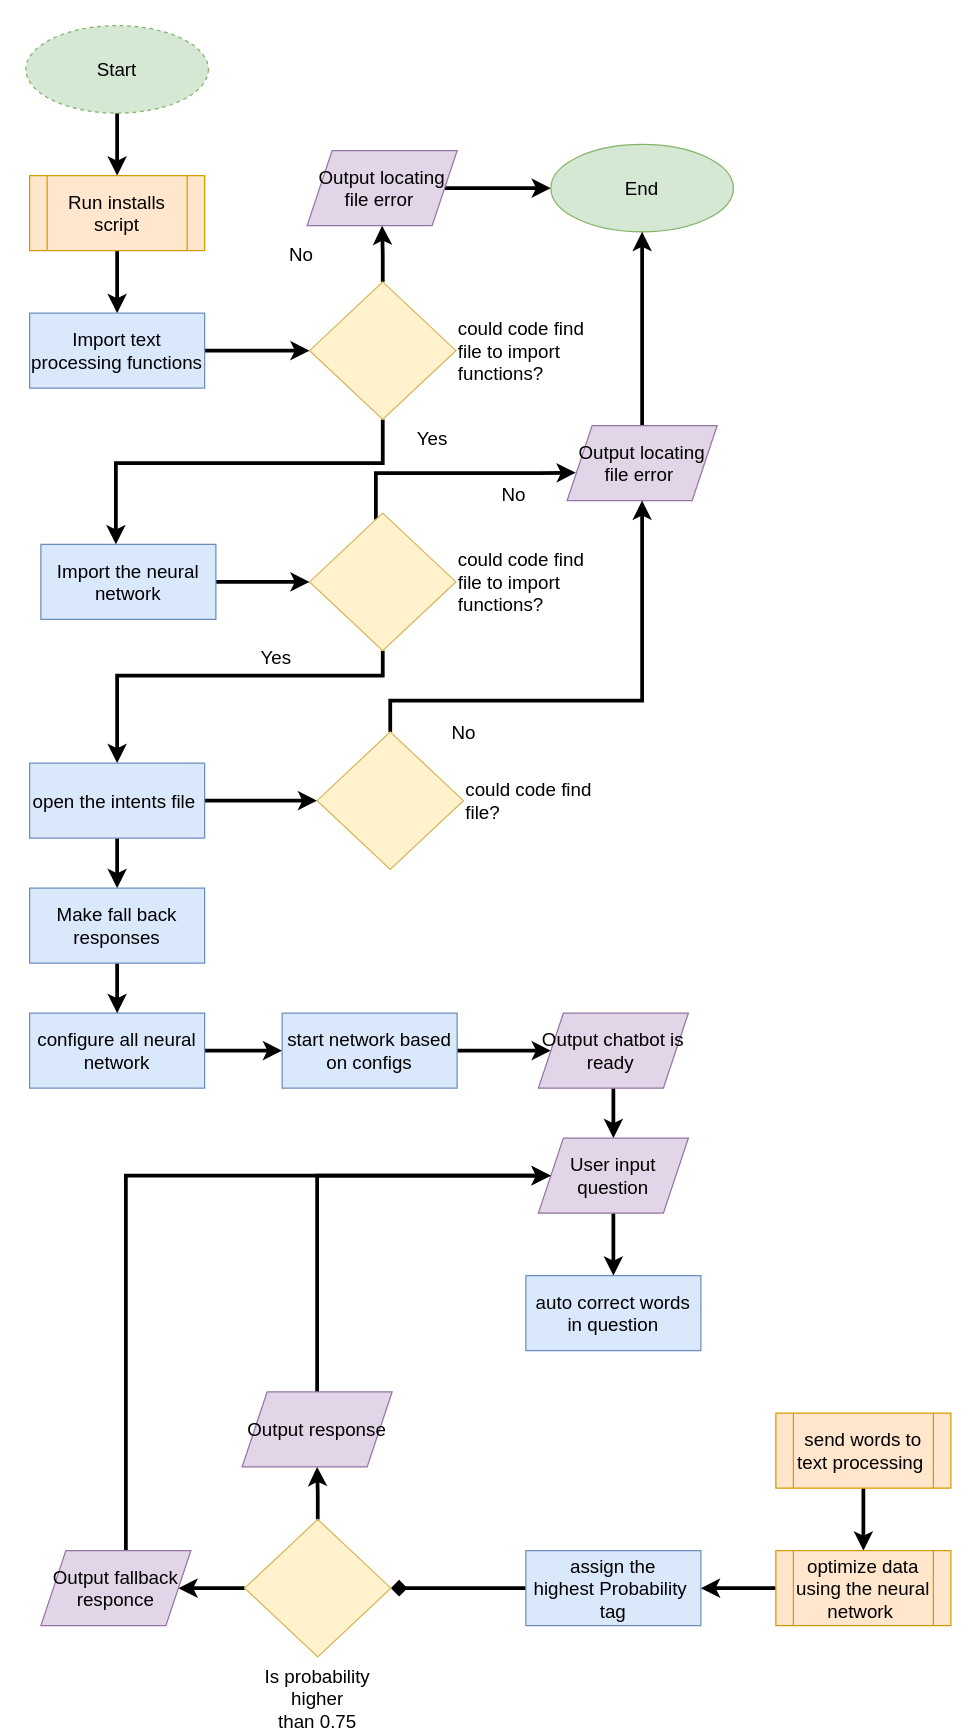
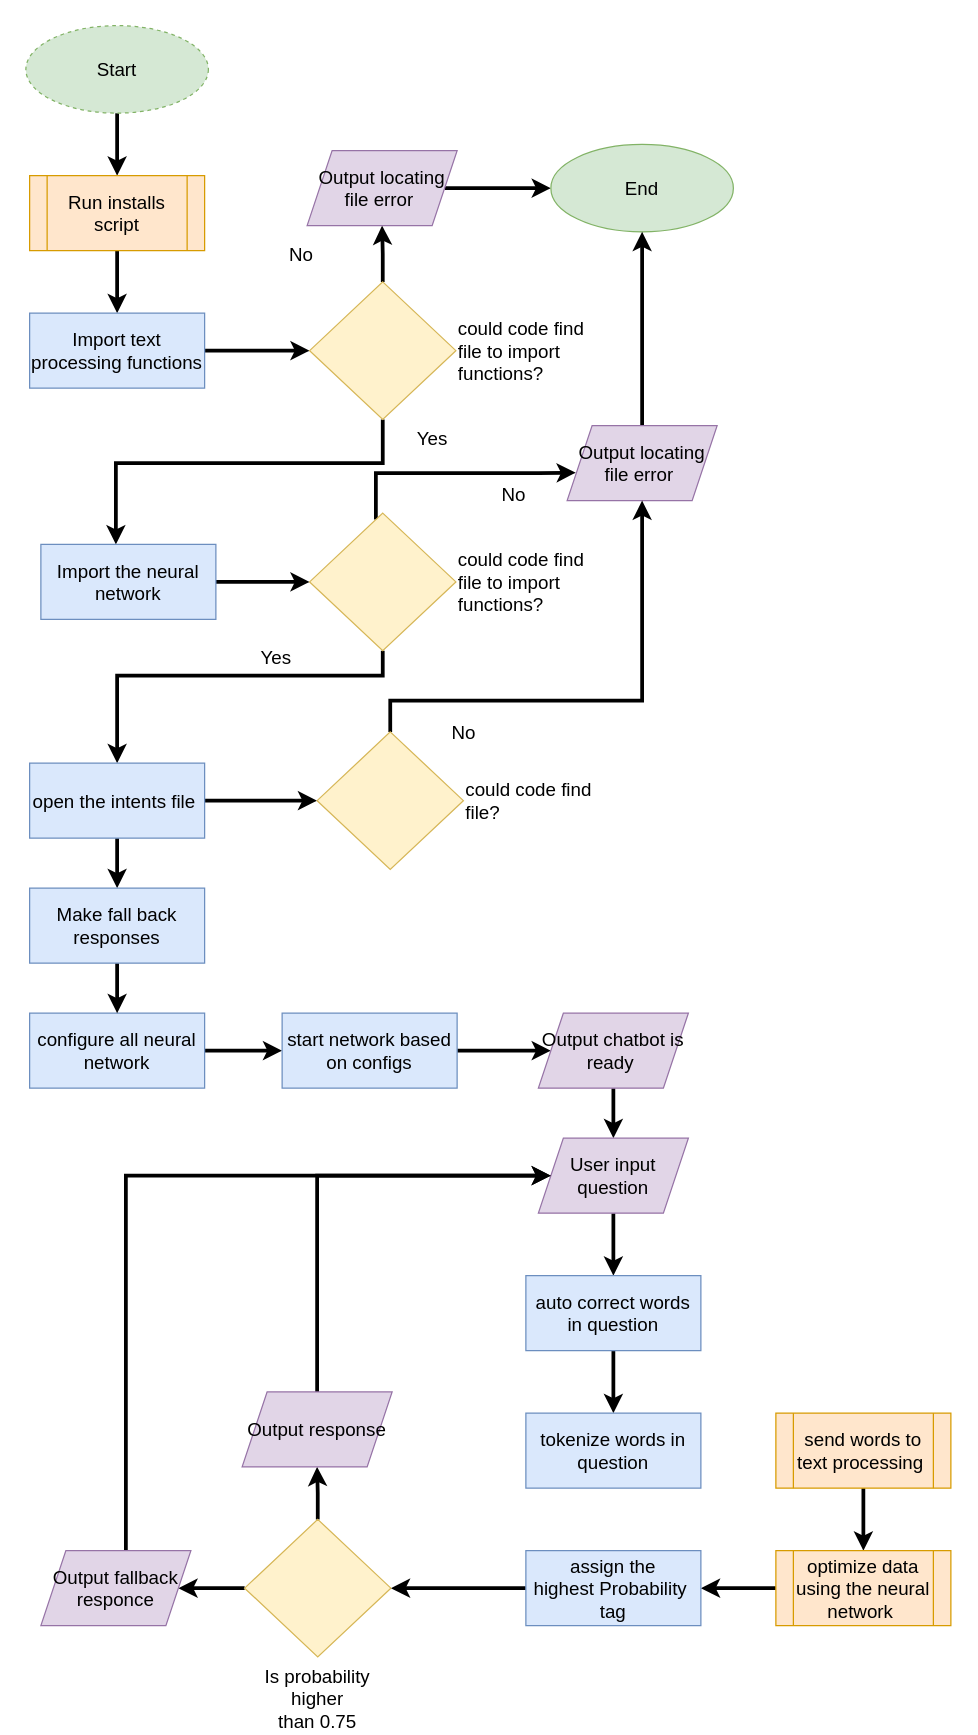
  <mxCell id="0" />
  <mxCell id="1" parent="0" />
  <mxCell id="2" value="" style="edgeStyle=orthogonalEdgeStyle;rounded=0;orthogonalLoop=1;jettySize=auto;html=1;strokeWidth=3;" edge="1" parent="1" source="3" target="5"><mxGeometry relative="1" as="geometry" /></mxCell>
  <mxCell id="3" value="&lt;font style=&quot;font-size: 15px;&quot;&gt;Start&lt;/font&gt;" style="ellipse;whiteSpace=wrap;html=1;fillColor=#d5e8d4;strokeColor=#82b366;dashed=1;" vertex="1" parent="1"><mxGeometry x="20" y="20" width="146" height="70" as="geometry" /></mxCell>
  <mxCell id="4" value="" style="edgeStyle=orthogonalEdgeStyle;rounded=0;orthogonalLoop=1;jettySize=auto;html=1;strokeWidth=3;" edge="1" parent="1" source="5" target="7"><mxGeometry relative="1" as="geometry" /></mxCell>
  <mxCell id="5" value="&lt;font style=&quot;font-size: 15px;&quot;&gt;Run installs script&lt;/font&gt;" style="shape=process;whiteSpace=wrap;html=1;backgroundOutline=1;fillColor=#ffe6cc;strokeColor=#d79b00;" vertex="1" parent="1"><mxGeometry x="23" y="140" width="140" height="60" as="geometry" /></mxCell>
  <mxCell id="6" value="" style="edgeStyle=orthogonalEdgeStyle;rounded=0;orthogonalLoop=1;jettySize=auto;html=1;strokeWidth=3;" edge="1" parent="1" source="7" target="10"><mxGeometry relative="1" as="geometry" /></mxCell>
  <mxCell id="7" value="&lt;span style=&quot;font-size: 15px;&quot;&gt;Import text processing functions&lt;/span&gt;" style="rounded=0;whiteSpace=wrap;html=1;fillColor=#dae8fc;strokeColor=#6c8ebf;" vertex="1" parent="1"><mxGeometry x="23" y="250" width="140" height="60" as="geometry" /></mxCell>
  <mxCell id="8" value="" style="edgeStyle=orthogonalEdgeStyle;rounded=0;orthogonalLoop=1;jettySize=auto;html=1;strokeColor=default;strokeWidth=3;align=center;verticalAlign=middle;fontFamily=Helvetica;fontSize=12;fontColor=default;labelBackgroundColor=default;endArrow=classic;" edge="1" parent="1" source="10" target="12"><mxGeometry relative="1" as="geometry" /></mxCell>
  <mxCell id="9" style="edgeStyle=orthogonalEdgeStyle;rounded=0;orthogonalLoop=1;jettySize=auto;html=1;strokeColor=default;strokeWidth=3;align=center;verticalAlign=middle;fontFamily=Helvetica;fontSize=12;fontColor=default;labelBackgroundColor=default;endArrow=classic;" edge="1" parent="1" source="10" target="15"><mxGeometry relative="1" as="geometry"><Array as="points"><mxPoint x="306" y="370" /><mxPoint x="92" y="370" /></Array></mxGeometry></mxCell>
  <mxCell id="10" value="&lt;span style=&quot;font-size: 15px;&quot;&gt;could code find file to import functions?&lt;/span&gt;" style="rhombus;whiteSpace=wrap;html=1;fontFamily=Helvetica;fontSize=11;labelBackgroundColor=default;fillColor=#fff2cc;strokeColor=#d6b656;labelPosition=right;verticalLabelPosition=middle;align=left;verticalAlign=middle;textDirection=ltr;" vertex="1" parent="1"><mxGeometry x="247" y="225" width="117" height="110" as="geometry" /></mxCell>
  <mxCell id="11" value="" style="edgeStyle=orthogonalEdgeStyle;rounded=0;orthogonalLoop=1;jettySize=auto;html=1;strokeColor=default;strokeWidth=3;align=center;verticalAlign=middle;fontFamily=Helvetica;fontSize=12;fontColor=default;labelBackgroundColor=default;endArrow=classic;" edge="1" parent="1" source="12" target="13"><mxGeometry relative="1" as="geometry" /></mxCell>
  <mxCell id="12" value="&lt;font style=&quot;font-size: 15px;&quot;&gt;Output locating file error&amp;nbsp;&lt;/font&gt;" style="shape=parallelogram;perimeter=parallelogramPerimeter;whiteSpace=wrap;html=1;fixedSize=1;rounded=0;strokeColor=#9673a6;align=center;verticalAlign=middle;fontFamily=Helvetica;fontSize=12;fillColor=#e1d5e7;" vertex="1" parent="1"><mxGeometry x="245" y="120" width="120" height="60" as="geometry" /></mxCell>
  <mxCell id="13" value="&lt;span style=&quot;font-size: 15px;&quot;&gt;End&lt;/span&gt;" style="ellipse;whiteSpace=wrap;html=1;fillColor=#d5e8d4;strokeColor=#82b366;" vertex="1" parent="1"><mxGeometry x="440" y="115" width="146" height="70" as="geometry" /></mxCell>
  <mxCell id="14" value="" style="edgeStyle=orthogonalEdgeStyle;rounded=0;orthogonalLoop=1;jettySize=auto;html=1;strokeColor=default;strokeWidth=3;align=center;verticalAlign=middle;fontFamily=Helvetica;fontSize=12;fontColor=default;labelBackgroundColor=default;endArrow=classic;" edge="1" parent="1" source="15" target="18"><mxGeometry relative="1" as="geometry" /></mxCell>
  <mxCell id="15" value="&lt;span style=&quot;font-size: 15px;&quot;&gt;Import the neural network&lt;/span&gt;" style="rounded=0;whiteSpace=wrap;html=1;fillColor=#dae8fc;strokeColor=#6c8ebf;" vertex="1" parent="1"><mxGeometry x="32" y="435" width="140" height="60" as="geometry" /></mxCell>
  <mxCell id="16" style="edgeStyle=orthogonalEdgeStyle;rounded=0;orthogonalLoop=1;jettySize=auto;html=1;strokeColor=default;strokeWidth=3;align=center;verticalAlign=middle;fontFamily=Helvetica;fontSize=12;fontColor=default;labelBackgroundColor=default;endArrow=classic;entryX=0.058;entryY=0.627;entryDx=0;entryDy=0;entryPerimeter=0;" edge="1" parent="1" source="18" target="22"><mxGeometry relative="1" as="geometry"><mxPoint x="440" y="380" as="targetPoint" /><Array as="points"><mxPoint x="300" y="378" /><mxPoint x="430" y="378" /></Array></mxGeometry></mxCell>
  <mxCell id="17" style="edgeStyle=orthogonalEdgeStyle;rounded=0;orthogonalLoop=1;jettySize=auto;html=1;strokeColor=default;strokeWidth=3;align=center;verticalAlign=middle;fontFamily=Helvetica;fontSize=12;fontColor=default;labelBackgroundColor=default;endArrow=classic;" edge="1" parent="1" source="18" target="26"><mxGeometry relative="1" as="geometry"><Array as="points"><mxPoint x="306" y="540" /><mxPoint x="93" y="540" /></Array></mxGeometry></mxCell>
  <mxCell id="18" value="&lt;span style=&quot;font-size: 15px;&quot;&gt;could code find file to import functions?&lt;/span&gt;" style="rhombus;whiteSpace=wrap;html=1;fontFamily=Helvetica;fontSize=11;labelBackgroundColor=default;fillColor=#fff2cc;strokeColor=#d6b656;labelPosition=right;verticalLabelPosition=middle;align=left;verticalAlign=middle;textDirection=ltr;" vertex="1" parent="1"><mxGeometry x="247" y="410" width="117" height="110" as="geometry" /></mxCell>
  <mxCell id="19" value="&lt;font style=&quot;font-size: 15px;&quot;&gt;No&lt;/font&gt;" style="text;html=1;align=center;verticalAlign=middle;resizable=0;points=[];autosize=1;strokeColor=none;fillColor=none;fontFamily=Helvetica;fontSize=12;fontColor=default;" vertex="1" parent="1"><mxGeometry x="220" y="188" width="40" height="30" as="geometry" /></mxCell>
  <mxCell id="20" value="&lt;span style=&quot;font-size: 15px;&quot;&gt;Yes&lt;/span&gt;" style="text;html=1;align=center;verticalAlign=middle;resizable=0;points=[];autosize=1;strokeColor=none;fillColor=none;fontFamily=Helvetica;fontSize=12;fontColor=default;" vertex="1" parent="1"><mxGeometry x="320" y="335" width="50" height="30" as="geometry" /></mxCell>
  <mxCell id="21" style="edgeStyle=orthogonalEdgeStyle;rounded=0;orthogonalLoop=1;jettySize=auto;html=1;entryX=0.5;entryY=1;entryDx=0;entryDy=0;strokeColor=default;strokeWidth=3;align=center;verticalAlign=middle;fontFamily=Helvetica;fontSize=12;fontColor=default;labelBackgroundColor=default;endArrow=classic;" edge="1" parent="1" source="22" target="13"><mxGeometry relative="1" as="geometry" /></mxCell>
  <mxCell id="22" value="&lt;font style=&quot;font-size: 15px;&quot;&gt;Output locating file error&amp;nbsp;&lt;/font&gt;" style="shape=parallelogram;perimeter=parallelogramPerimeter;whiteSpace=wrap;html=1;fixedSize=1;rounded=0;strokeColor=#9673a6;align=center;verticalAlign=middle;fontFamily=Helvetica;fontSize=12;fillColor=#e1d5e7;" vertex="1" parent="1"><mxGeometry x="453" y="340" width="120" height="60" as="geometry" /></mxCell>
  <mxCell id="23" value="&lt;font style=&quot;font-size: 15px;&quot;&gt;No&lt;/font&gt;" style="text;html=1;align=center;verticalAlign=middle;resizable=0;points=[];autosize=1;strokeColor=none;fillColor=none;fontFamily=Helvetica;fontSize=12;fontColor=default;" vertex="1" parent="1"><mxGeometry x="390" y="380" width="40" height="30" as="geometry" /></mxCell>
  <mxCell id="24" value="" style="edgeStyle=orthogonalEdgeStyle;rounded=0;orthogonalLoop=1;jettySize=auto;html=1;strokeColor=default;strokeWidth=3;align=center;verticalAlign=middle;fontFamily=Helvetica;fontSize=12;fontColor=default;labelBackgroundColor=default;endArrow=classic;" edge="1" parent="1" source="26" target="28"><mxGeometry relative="1" as="geometry" /></mxCell>
  <mxCell id="25" value="" style="edgeStyle=orthogonalEdgeStyle;rounded=0;orthogonalLoop=1;jettySize=auto;html=1;strokeColor=default;strokeWidth=3;align=center;verticalAlign=middle;fontFamily=Helvetica;fontSize=12;fontColor=default;labelBackgroundColor=default;endArrow=classic;" edge="1" parent="1" source="26" target="56"><mxGeometry relative="1" as="geometry" /></mxCell>
  <mxCell id="26" value="&lt;font style=&quot;font-size: 15px;&quot;&gt;open the intents file&amp;nbsp;&lt;/font&gt;" style="rounded=0;whiteSpace=wrap;html=1;fillColor=#dae8fc;strokeColor=#6c8ebf;" vertex="1" parent="1"><mxGeometry x="23" y="610" width="140" height="60" as="geometry" /></mxCell>
  <mxCell id="27" style="edgeStyle=orthogonalEdgeStyle;rounded=0;orthogonalLoop=1;jettySize=auto;html=1;entryX=0.5;entryY=1;entryDx=0;entryDy=0;strokeColor=default;strokeWidth=3;align=center;verticalAlign=middle;fontFamily=Helvetica;fontSize=12;fontColor=default;labelBackgroundColor=default;endArrow=classic;" edge="1" parent="1" source="28" target="22"><mxGeometry relative="1" as="geometry"><Array as="points"><mxPoint x="312" y="560" /><mxPoint x="513" y="560" /></Array></mxGeometry></mxCell>
  <mxCell id="28" value="&lt;span style=&quot;font-size: 15px;&quot;&gt;could code find file?&lt;/span&gt;" style="rhombus;whiteSpace=wrap;html=1;fontFamily=Helvetica;fontSize=11;labelBackgroundColor=default;fillColor=#fff2cc;strokeColor=#d6b656;labelPosition=right;verticalLabelPosition=middle;align=left;verticalAlign=middle;textDirection=ltr;" vertex="1" parent="1"><mxGeometry x="253" y="585" width="117" height="110" as="geometry" /></mxCell>
  <mxCell id="29" value="&lt;font style=&quot;font-size: 15px;&quot;&gt;No&lt;/font&gt;" style="text;html=1;align=center;verticalAlign=middle;resizable=0;points=[];autosize=1;strokeColor=none;fillColor=none;fontFamily=Helvetica;fontSize=12;fontColor=default;" vertex="1" parent="1"><mxGeometry x="350" y="570" width="40" height="30" as="geometry" /></mxCell>
  <mxCell id="30" value="&lt;span style=&quot;font-size: 15px;&quot;&gt;Yes&lt;/span&gt;" style="text;html=1;align=center;verticalAlign=middle;resizable=0;points=[];autosize=1;strokeColor=none;fillColor=none;fontFamily=Helvetica;fontSize=12;fontColor=default;" vertex="1" parent="1"><mxGeometry x="195" y="510" width="50" height="30" as="geometry" /></mxCell>
  <mxCell id="31" value="" style="edgeStyle=orthogonalEdgeStyle;rounded=0;orthogonalLoop=1;jettySize=auto;html=1;strokeColor=default;strokeWidth=3;align=center;verticalAlign=middle;fontFamily=Helvetica;fontSize=12;fontColor=default;labelBackgroundColor=default;endArrow=classic;" edge="1" parent="1" source="32" target="34"><mxGeometry relative="1" as="geometry" /></mxCell>
  <mxCell id="32" value="&lt;span style=&quot;font-size: 15px;&quot;&gt;configure all neural network&lt;/span&gt;" style="rounded=0;whiteSpace=wrap;html=1;fillColor=#dae8fc;strokeColor=#6c8ebf;" vertex="1" parent="1"><mxGeometry x="23" y="810" width="140" height="60" as="geometry" /></mxCell>
  <mxCell id="33" value="" style="edgeStyle=orthogonalEdgeStyle;rounded=0;orthogonalLoop=1;jettySize=auto;html=1;strokeColor=default;strokeWidth=3;align=center;verticalAlign=middle;fontFamily=Helvetica;fontSize=12;fontColor=default;labelBackgroundColor=default;endArrow=classic;" edge="1" parent="1" source="34" target="36"><mxGeometry relative="1" as="geometry" /></mxCell>
  <mxCell id="34" value="&lt;span style=&quot;font-size: 15px;&quot;&gt;start network based on configs&lt;/span&gt;" style="rounded=0;whiteSpace=wrap;html=1;fillColor=#dae8fc;strokeColor=#6c8ebf;" vertex="1" parent="1"><mxGeometry x="225" y="810" width="140" height="60" as="geometry" /></mxCell>
  <mxCell id="35" value="" style="edgeStyle=orthogonalEdgeStyle;rounded=0;orthogonalLoop=1;jettySize=auto;html=1;strokeColor=default;strokeWidth=3;align=center;verticalAlign=middle;fontFamily=Helvetica;fontSize=12;fontColor=default;labelBackgroundColor=default;endArrow=classic;" edge="1" parent="1" source="36" target="38"><mxGeometry relative="1" as="geometry" /></mxCell>
  <mxCell id="36" value="&lt;font style=&quot;font-size: 15px;&quot;&gt;Output chatbot is ready&amp;nbsp;&lt;/font&gt;" style="shape=parallelogram;perimeter=parallelogramPerimeter;whiteSpace=wrap;html=1;fixedSize=1;rounded=0;strokeColor=#9673a6;align=center;verticalAlign=middle;fontFamily=Helvetica;fontSize=12;fillColor=#e1d5e7;" vertex="1" parent="1"><mxGeometry x="430" y="810" width="120" height="60" as="geometry" /></mxCell>
  <mxCell id="37" value="" style="edgeStyle=orthogonalEdgeStyle;rounded=0;orthogonalLoop=1;jettySize=auto;html=1;strokeColor=default;strokeWidth=3;align=center;verticalAlign=middle;fontFamily=Helvetica;fontSize=12;fontColor=default;labelBackgroundColor=default;endArrow=classic;" edge="1" parent="1" source="38" target="40"><mxGeometry relative="1" as="geometry" /></mxCell>
  <mxCell id="38" value="&lt;span style=&quot;font-size: 15px;&quot;&gt;User input question&lt;/span&gt;" style="shape=parallelogram;perimeter=parallelogramPerimeter;whiteSpace=wrap;html=1;fixedSize=1;rounded=0;strokeColor=#9673a6;align=center;verticalAlign=middle;fontFamily=Helvetica;fontSize=12;fillColor=#e1d5e7;" vertex="1" parent="1"><mxGeometry x="430" y="910" width="120" height="60" as="geometry" /></mxCell>
+ <mxCell id="39" value="" style="edgeStyle=orthogonalEdgeStyle;rounded=0;orthogonalLoop=1;jettySize=auto;html=1;strokeColor=default;strokeWidth=3;align=center;verticalAlign=middle;fontFamily=Helvetica;fontSize=12;fontColor=default;labelBackgroundColor=default;endArrow=classic;" edge="1" parent="1" source="40" target="41"><mxGeometry relative="1" as="geometry" /></mxCell>
  <mxCell id="40" value="&lt;span style=&quot;font-size: 15px;&quot;&gt;auto correct words in question&lt;/span&gt;" style="rounded=0;whiteSpace=wrap;html=1;fillColor=#dae8fc;strokeColor=#6c8ebf;" vertex="1" parent="1"><mxGeometry x="420" y="1020" width="140" height="60" as="geometry" /></mxCell>
+ <mxCell id="41" value="&lt;span style=&quot;font-size: 15px;&quot;&gt;tokenize words in question&lt;/span&gt;" style="rounded=0;whiteSpace=wrap;html=1;fillColor=#dae8fc;strokeColor=#6c8ebf;" vertex="1" parent="1"><mxGeometry x="420" y="1130" width="140" height="60" as="geometry" /></mxCell>
  <mxCell id="42" value="" style="edgeStyle=orthogonalEdgeStyle;rounded=0;orthogonalLoop=1;jettySize=auto;html=1;strokeColor=default;strokeWidth=3;align=center;verticalAlign=middle;fontFamily=Helvetica;fontSize=12;fontColor=default;labelBackgroundColor=default;endArrow=classic;" edge="1" parent="1" source="43" target="45"><mxGeometry relative="1" as="geometry" /></mxCell>
  <mxCell id="43" value="&lt;span style=&quot;font-size: 15px;&quot;&gt;send words to text processing&amp;nbsp;&lt;/span&gt;" style="shape=process;whiteSpace=wrap;html=1;backgroundOutline=1;fillColor=#ffe6cc;strokeColor=#d79b00;" vertex="1" parent="1"><mxGeometry x="620" y="1130" width="140" height="60" as="geometry" /></mxCell>
  <mxCell id="44" value="" style="edgeStyle=orthogonalEdgeStyle;rounded=0;orthogonalLoop=1;jettySize=auto;html=1;strokeColor=default;strokeWidth=3;align=center;verticalAlign=middle;fontFamily=Helvetica;fontSize=12;fontColor=default;labelBackgroundColor=default;endArrow=classic;" edge="1" parent="1" source="45" target="47"><mxGeometry relative="1" as="geometry" /></mxCell>
  <mxCell id="45" value="&lt;span style=&quot;font-size: 15px;&quot;&gt;optimize data using the neural network&amp;nbsp;&lt;/span&gt;" style="shape=process;whiteSpace=wrap;html=1;backgroundOutline=1;fillColor=#ffe6cc;strokeColor=#d79b00;" vertex="1" parent="1"><mxGeometry x="620" y="1240" width="140" height="60" as="geometry" /></mxCell>
- <mxCell id="46" value="" style="edgeStyle=orthogonalEdgeStyle;rounded=0;orthogonalLoop=1;jettySize=auto;html=1;strokeColor=default;strokeWidth=3;align=center;verticalAlign=middle;fontFamily=Helvetica;fontSize=12;fontColor=default;labelBackgroundColor=default;endArrow=diamond;" edge="1" parent="1" source="47" target="50"><mxGeometry relative="1" as="geometry" /></mxCell>
+ <mxCell id="46" value="" style="edgeStyle=orthogonalEdgeStyle;rounded=0;orthogonalLoop=1;jettySize=auto;html=1;strokeColor=default;strokeWidth=3;align=center;verticalAlign=middle;fontFamily=Helvetica;fontSize=12;fontColor=default;labelBackgroundColor=default;endArrow=classic;" edge="1" parent="1" source="47" target="50"><mxGeometry relative="1" as="geometry" /></mxCell>
  <mxCell id="47" value="&lt;font style=&quot;font-size: 15px;&quot; face=&quot;Helvetica&quot;&gt;assign the highest&amp;nbsp;Probability&amp;nbsp;&lt;/font&gt;&lt;div style=&quot;font-size: 15px;&quot;&gt;&lt;font style=&quot;font-size: 15px;&quot; face=&quot;Helvetica&quot;&gt;tag&lt;/font&gt;&lt;/div&gt;" style="rounded=0;whiteSpace=wrap;html=1;fillColor=#dae8fc;strokeColor=#6c8ebf;" vertex="1" parent="1"><mxGeometry x="420" y="1240" width="140" height="60" as="geometry" /></mxCell>
  <mxCell id="48" value="" style="edgeStyle=orthogonalEdgeStyle;rounded=0;orthogonalLoop=1;jettySize=auto;html=1;strokeColor=default;strokeWidth=3;align=center;verticalAlign=middle;fontFamily=Helvetica;fontSize=12;fontColor=default;labelBackgroundColor=default;endArrow=classic;" edge="1" parent="1" source="50" target="52"><mxGeometry relative="1" as="geometry" /></mxCell>
  <mxCell id="49" value="" style="edgeStyle=orthogonalEdgeStyle;rounded=0;orthogonalLoop=1;jettySize=auto;html=1;strokeColor=default;strokeWidth=3;align=center;verticalAlign=middle;fontFamily=Helvetica;fontSize=12;fontColor=default;labelBackgroundColor=default;endArrow=classic;" edge="1" parent="1" source="50" target="54"><mxGeometry relative="1" as="geometry" /></mxCell>
  <mxCell id="50" value="&lt;span style=&quot;font-size: 15px;&quot;&gt;Is probability higher&lt;/span&gt;&lt;div&gt;&lt;span style=&quot;font-size: 15px;&quot;&gt;&amp;nbsp;than 0.75&amp;nbsp;&lt;/span&gt;&lt;/div&gt;" style="rhombus;whiteSpace=wrap;html=1;fontFamily=Helvetica;fontSize=11;labelBackgroundColor=default;fillColor=#fff2cc;strokeColor=#d6b656;labelPosition=center;verticalLabelPosition=bottom;align=center;verticalAlign=top;textDirection=ltr;" vertex="1" parent="1"><mxGeometry x="195" y="1215" width="117" height="110" as="geometry" /></mxCell>
  <mxCell id="51" style="edgeStyle=orthogonalEdgeStyle;rounded=0;orthogonalLoop=1;jettySize=auto;html=1;entryX=0;entryY=0.5;entryDx=0;entryDy=0;strokeColor=default;strokeWidth=3;align=center;verticalAlign=middle;fontFamily=Helvetica;fontSize=12;fontColor=default;labelBackgroundColor=default;endArrow=classic;" edge="1" parent="1" source="52" target="38"><mxGeometry relative="1" as="geometry"><Array as="points"><mxPoint x="253" y="940" /></Array></mxGeometry></mxCell>
  <mxCell id="52" value="&lt;font style=&quot;font-size: 15px;&quot;&gt;Output response&lt;/font&gt;" style="shape=parallelogram;perimeter=parallelogramPerimeter;whiteSpace=wrap;html=1;fixedSize=1;rounded=0;strokeColor=#9673a6;align=center;verticalAlign=middle;fontFamily=Helvetica;fontSize=12;fillColor=#e1d5e7;" vertex="1" parent="1"><mxGeometry x="193" y="1113" width="120" height="60" as="geometry" /></mxCell>
  <mxCell id="53" style="edgeStyle=orthogonalEdgeStyle;rounded=0;orthogonalLoop=1;jettySize=auto;html=1;entryX=0;entryY=0.5;entryDx=0;entryDy=0;strokeColor=default;strokeWidth=3;align=center;verticalAlign=middle;fontFamily=Helvetica;fontSize=12;fontColor=default;labelBackgroundColor=default;endArrow=classic;" edge="1" parent="1" source="54" target="38"><mxGeometry relative="1" as="geometry"><Array as="points"><mxPoint x="100" y="940" /></Array></mxGeometry></mxCell>
  <mxCell id="54" value="&lt;font style=&quot;font-size: 15px;&quot;&gt;Output fallback responce&lt;/font&gt;" style="shape=parallelogram;perimeter=parallelogramPerimeter;whiteSpace=wrap;html=1;fixedSize=1;rounded=0;strokeColor=#9673a6;align=center;verticalAlign=middle;fontFamily=Helvetica;fontSize=12;fillColor=#e1d5e7;" vertex="1" parent="1"><mxGeometry x="32" y="1240" width="120" height="60" as="geometry" /></mxCell>
  <mxCell id="55" value="" style="edgeStyle=orthogonalEdgeStyle;rounded=0;orthogonalLoop=1;jettySize=auto;html=1;strokeColor=default;strokeWidth=3;align=center;verticalAlign=middle;fontFamily=Helvetica;fontSize=12;fontColor=default;labelBackgroundColor=default;endArrow=classic;" edge="1" parent="1" source="56" target="32"><mxGeometry relative="1" as="geometry" /></mxCell>
  <mxCell id="56" value="&lt;span style=&quot;font-size: 15px;&quot;&gt;Make fall back responses&lt;/span&gt;" style="rounded=0;whiteSpace=wrap;html=1;fillColor=#dae8fc;strokeColor=#6c8ebf;" vertex="1" parent="1"><mxGeometry x="23" y="710" width="140" height="60" as="geometry" /></mxCell>
